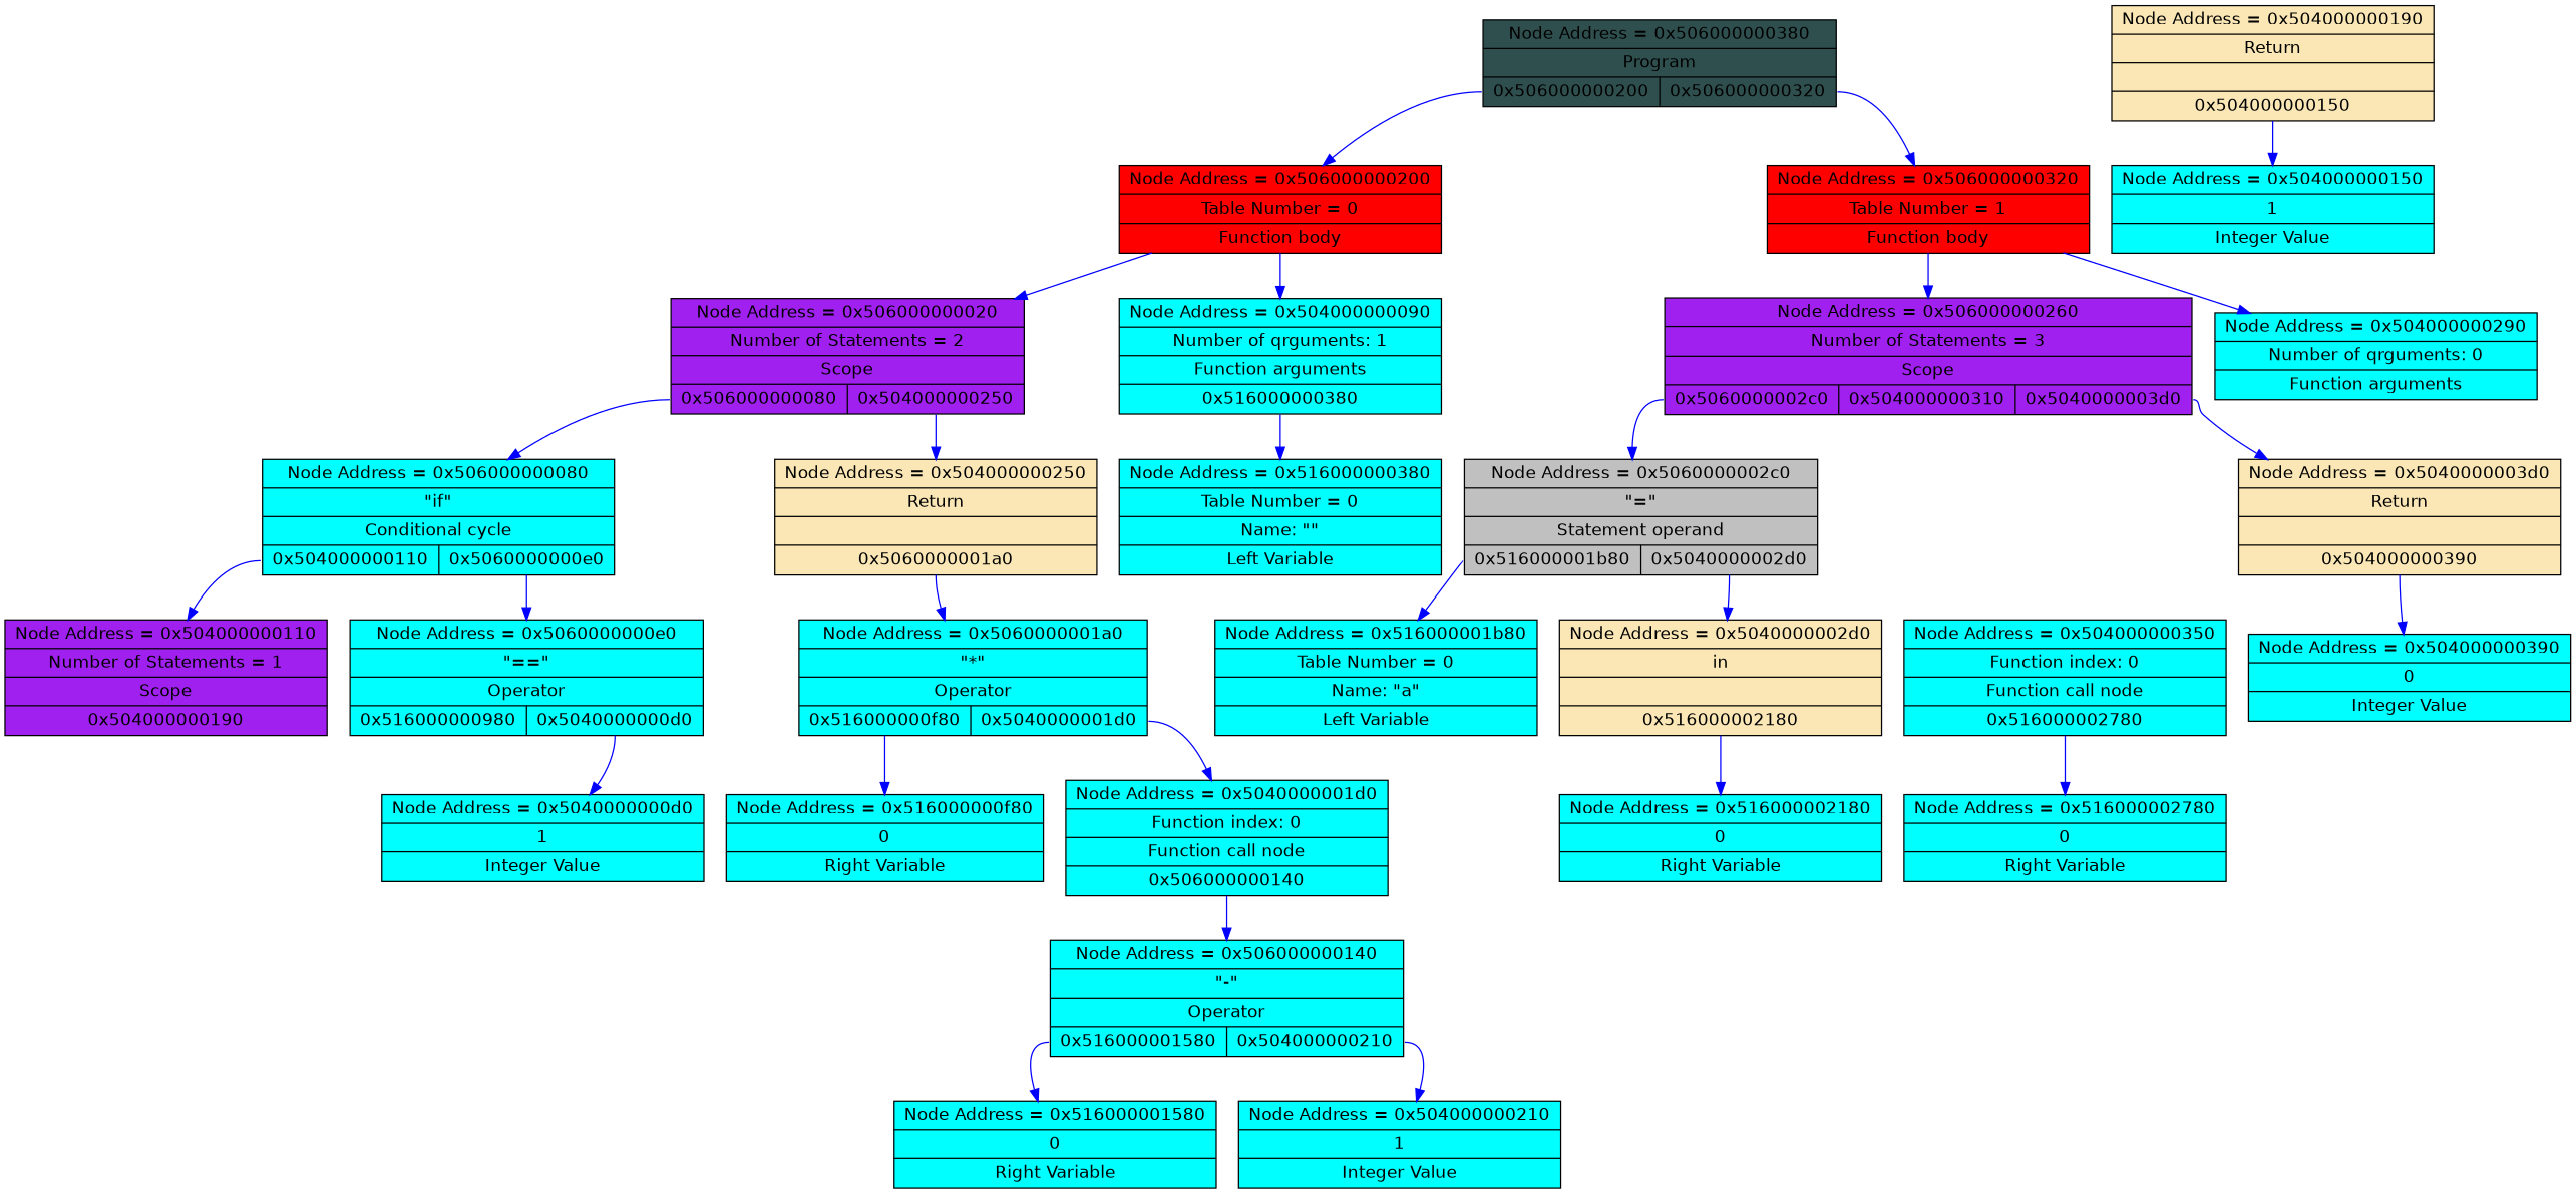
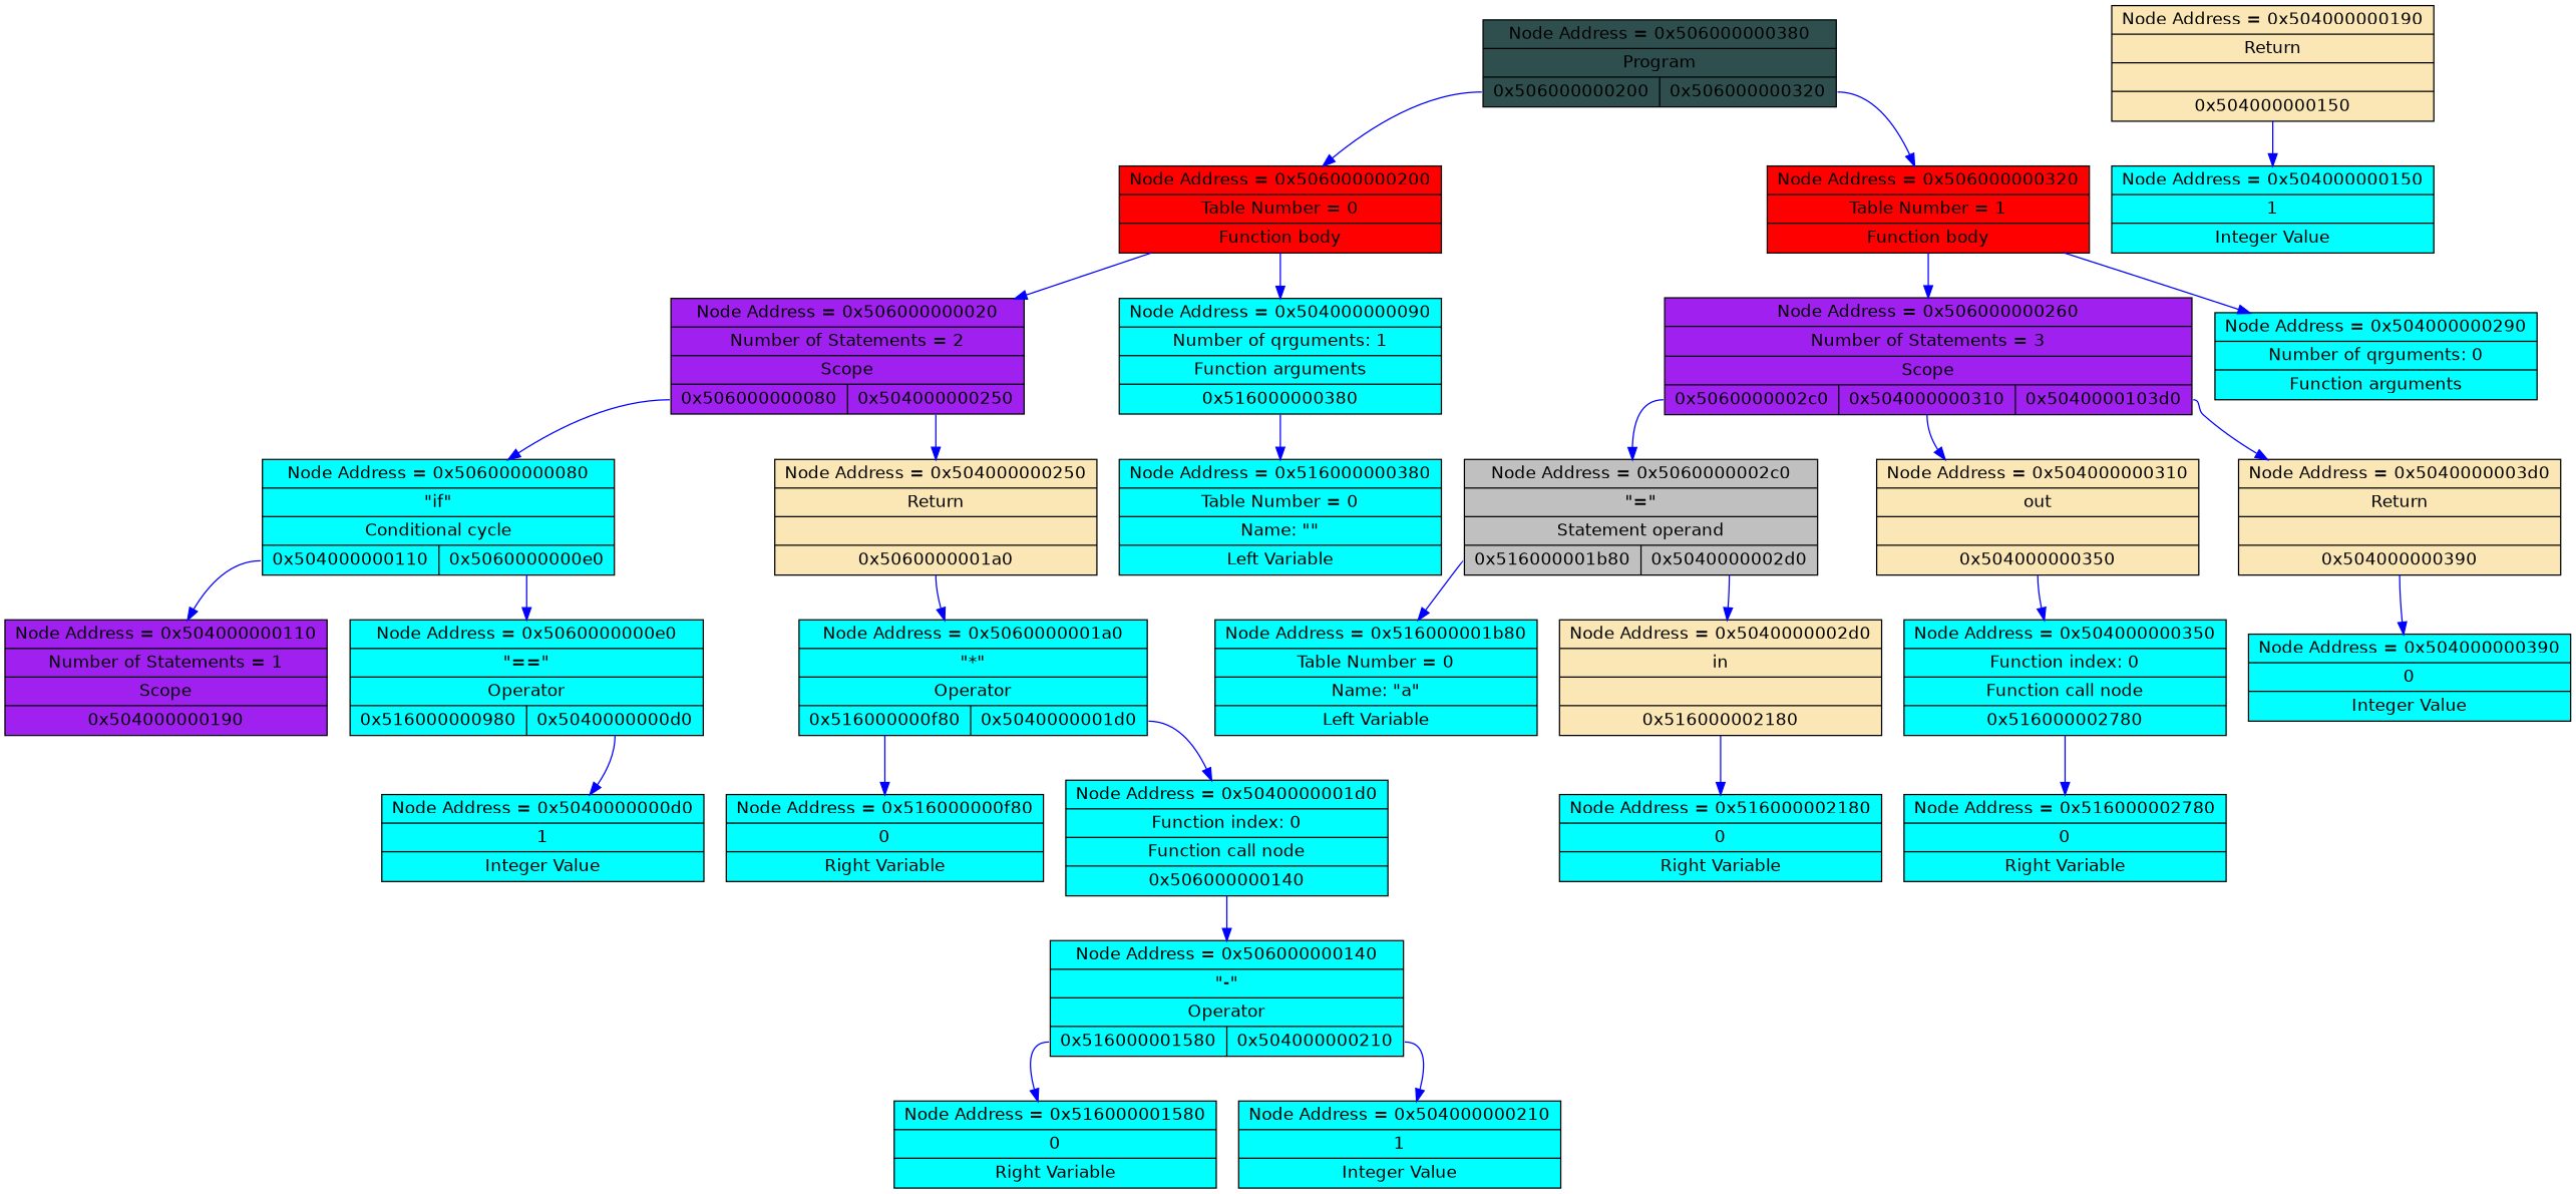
  digraph {
    fontname="DejaVu Sans"
    rankdir=TB
    node [color=black fillcolor=cyan fontisze=16 fontname="DejaVu Sans" rank=4 shape=record style=filled]
    edge [color=blue fontname="DejaVu Sans" tailport=d0]
    n1 [fillcolor="#2F4F4F" label="{<adr> Node Address =  0x506000000380|<value> Program|{<d0>0x506000000200 |<d1>0x506000000320}}" rank=0]
    n2 [fillcolor=red label="{<adr> Node Address =  0x506000000200|<value> Table Number = 0|Function body}" rank=1]
    n3 [fillcolor=red label="{<adr> Node Address =  0x506000000320|<value> Table Number = 1|Function body}" rank=2]
    n4 [fillcolor=purple label="{<adr> Node Address =  0x506000000020|<value> Number of Statements = 2|Scope|{<d0>0x506000000080 |<d1>0x504000000250}}" rank=2]
    n5 [label="{<adr> Node Address =  0x504000000090|<value> Number of qrguments: 1|Function arguments|{<d0>0x516000000380}}" rank=3]
-   n6 [fillcolor=purple label="{<adr> Node Address =  0x506000000260|<value> Number of Statements = 3|Scope|{<d0>0x5060000002c0 |<d1>0x504000000310 |<d2>0x5040000003d0}}" rank=3]
+   n6 [fillcolor=purple label="{<adr> Node Address =  0x506000000260|<value> Number of Statements = 3|Scope|{<d0>0x5060000002c0 |<d1>0x504000000310 |<d2>0x5040000103d0}}" rank=3]
    n7 [label="{<adr> Node Address =  0x504000000290|<value> Number of qrguments: 0|Function arguments}"]
    n8 [label="{<adr> Node Address =  0x506000000080|<value> \"if\"|Conditional cycle|{<d0>0x504000000110 |<d1>0x5060000000e0}}" rank=3]
    n9 [fillcolor="#FAE7B5" label="{<adr> Node Address =  0x504000000250|<value> Return||{<d0>0x5060000001a0}}"]
    n10 [label="{<adr> Node Address =  0x516000000380|<value> Table Number = 0|Name: \"\"|Left Variable}"]
    n11 [fillcolor=purple label="{<adr> Node Address =  0x504000000110|<value> Number of Statements = 1|Scope|{<d0>0x504000000190}}"]
    n12 [label="{<adr> Node Address =  0x5060000000e0|<value> \"\==\"|Operator|{<d0>0x516000000980 |<d1>0x5040000000d0}}" rank=5]
    n13 [label="{<adr> Node Address =  0x5060000001a0|<value> \"\*\"|Operator|{<d0>0x516000000f80 |<d1>0x5040000001d0}}" rank=5]
    n14 [label="{<adr> Node Address =  0x5040000000d0|<value> 1|Integer Value}" rank=7]
    n15 [fillcolor="#FAE7B5" label="{<adr> Node Address =  0x504000000190|<value> Return||{<d0>0x504000000150}}" rank=5]
    n16 [label="{<adr> Node Address =  0x504000000150|<value> 1|Integer Value}" rank=6]
    n17 [label="{<adr> Node Address =  0x516000000f80|<value> 0|Right Variable}" rank=6]
    n18 [label="{<adr> Node Address =  0x5040000001d0|<value> Function index: 0|Function call node|{<d0>0x506000000140}}" rank=7]
    n19 [label="{<adr> Node Address =  0x506000000140|<value> \"\-\"|Operator|{<d0>0x516000001580 |<d1>0x504000000210}}" rank=8]
    n20 [label="{<adr> Node Address =  0x516000001580|<value> 0|Right Variable}" rank=9]
    n21 [label="{<adr> Node Address =  0x504000000210|<value> 1|Integer Value}" rank=10]
    n22 [fillcolor=grey label="{<adr> Node Address =  0x5060000002c0|<value> \"=\"|Statement operand|{<d0>0x516000001b80 |<d1>0x5040000002d0}}"]
+   n23 [fillcolor="#FAE7B5" label="{<adr> Node Address =  0x504000000310|<value> out||{<d0>0x504000000350}}" rank=5]
    n24 [fillcolor="#FAE7B5" label="{<adr> Node Address =  0x5040000003d0|<value> Return||{<d0>0x504000000390}}" rank=6]
    n25 [label="{<adr> Node Address =  0x516000001b80|<value> Table Number = 0|Name: \"a\"|Left Variable}" rank=5]
    n26 [fillcolor="#FAE7B5" label="{<adr> Node Address =  0x5040000002d0|<value> in||{<d0>0x516000002180}}" rank=6]
    n27 [label="{<adr> Node Address =  0x504000000350|<value> Function index: 0|Function call node|{<d0>0x516000002780}}" rank=6]
    n28 [label="{<adr> Node Address =  0x504000000390|<value> 0|Integer Value}" rank=7]
    n29 [label="{<adr> Node Address =  0x516000002180|<value> 0|Right Variable}" rank=7]
    n30 [label="{<adr> Node Address =  0x516000002780|<value> 0|Right Variable}" rank=7]
    n1 -> n2
    n1 -> n3 [tailport=d1]
    n2 -> n4
    n2 -> n5 [tailport=d1]
    n3 -> n6
    n3 -> n7 [tailport=d1]
    n4 -> n8
    n4 -> n9 [tailport=d1]
    n5 -> n10
    n6 -> n22
+   n6 -> n23 [tailport=d1]
    n6 -> n24 [tailport=d2]
    n8 -> n11
    n8 -> n12 [tailport=d1]
    n9 -> n13
    n12 -> n14 [tailport=d1]
    n13 -> n17
    n13 -> n18 [tailport=d1]
    n15 -> n16
    n18 -> n19
    n19 -> n20
    n19 -> n21 [tailport=d1]
    n22 -> n25
    n22 -> n26 [tailport=d1]
+   n23 -> n27
    n24 -> n28
    n26 -> n29
    n27 -> n30
  }
